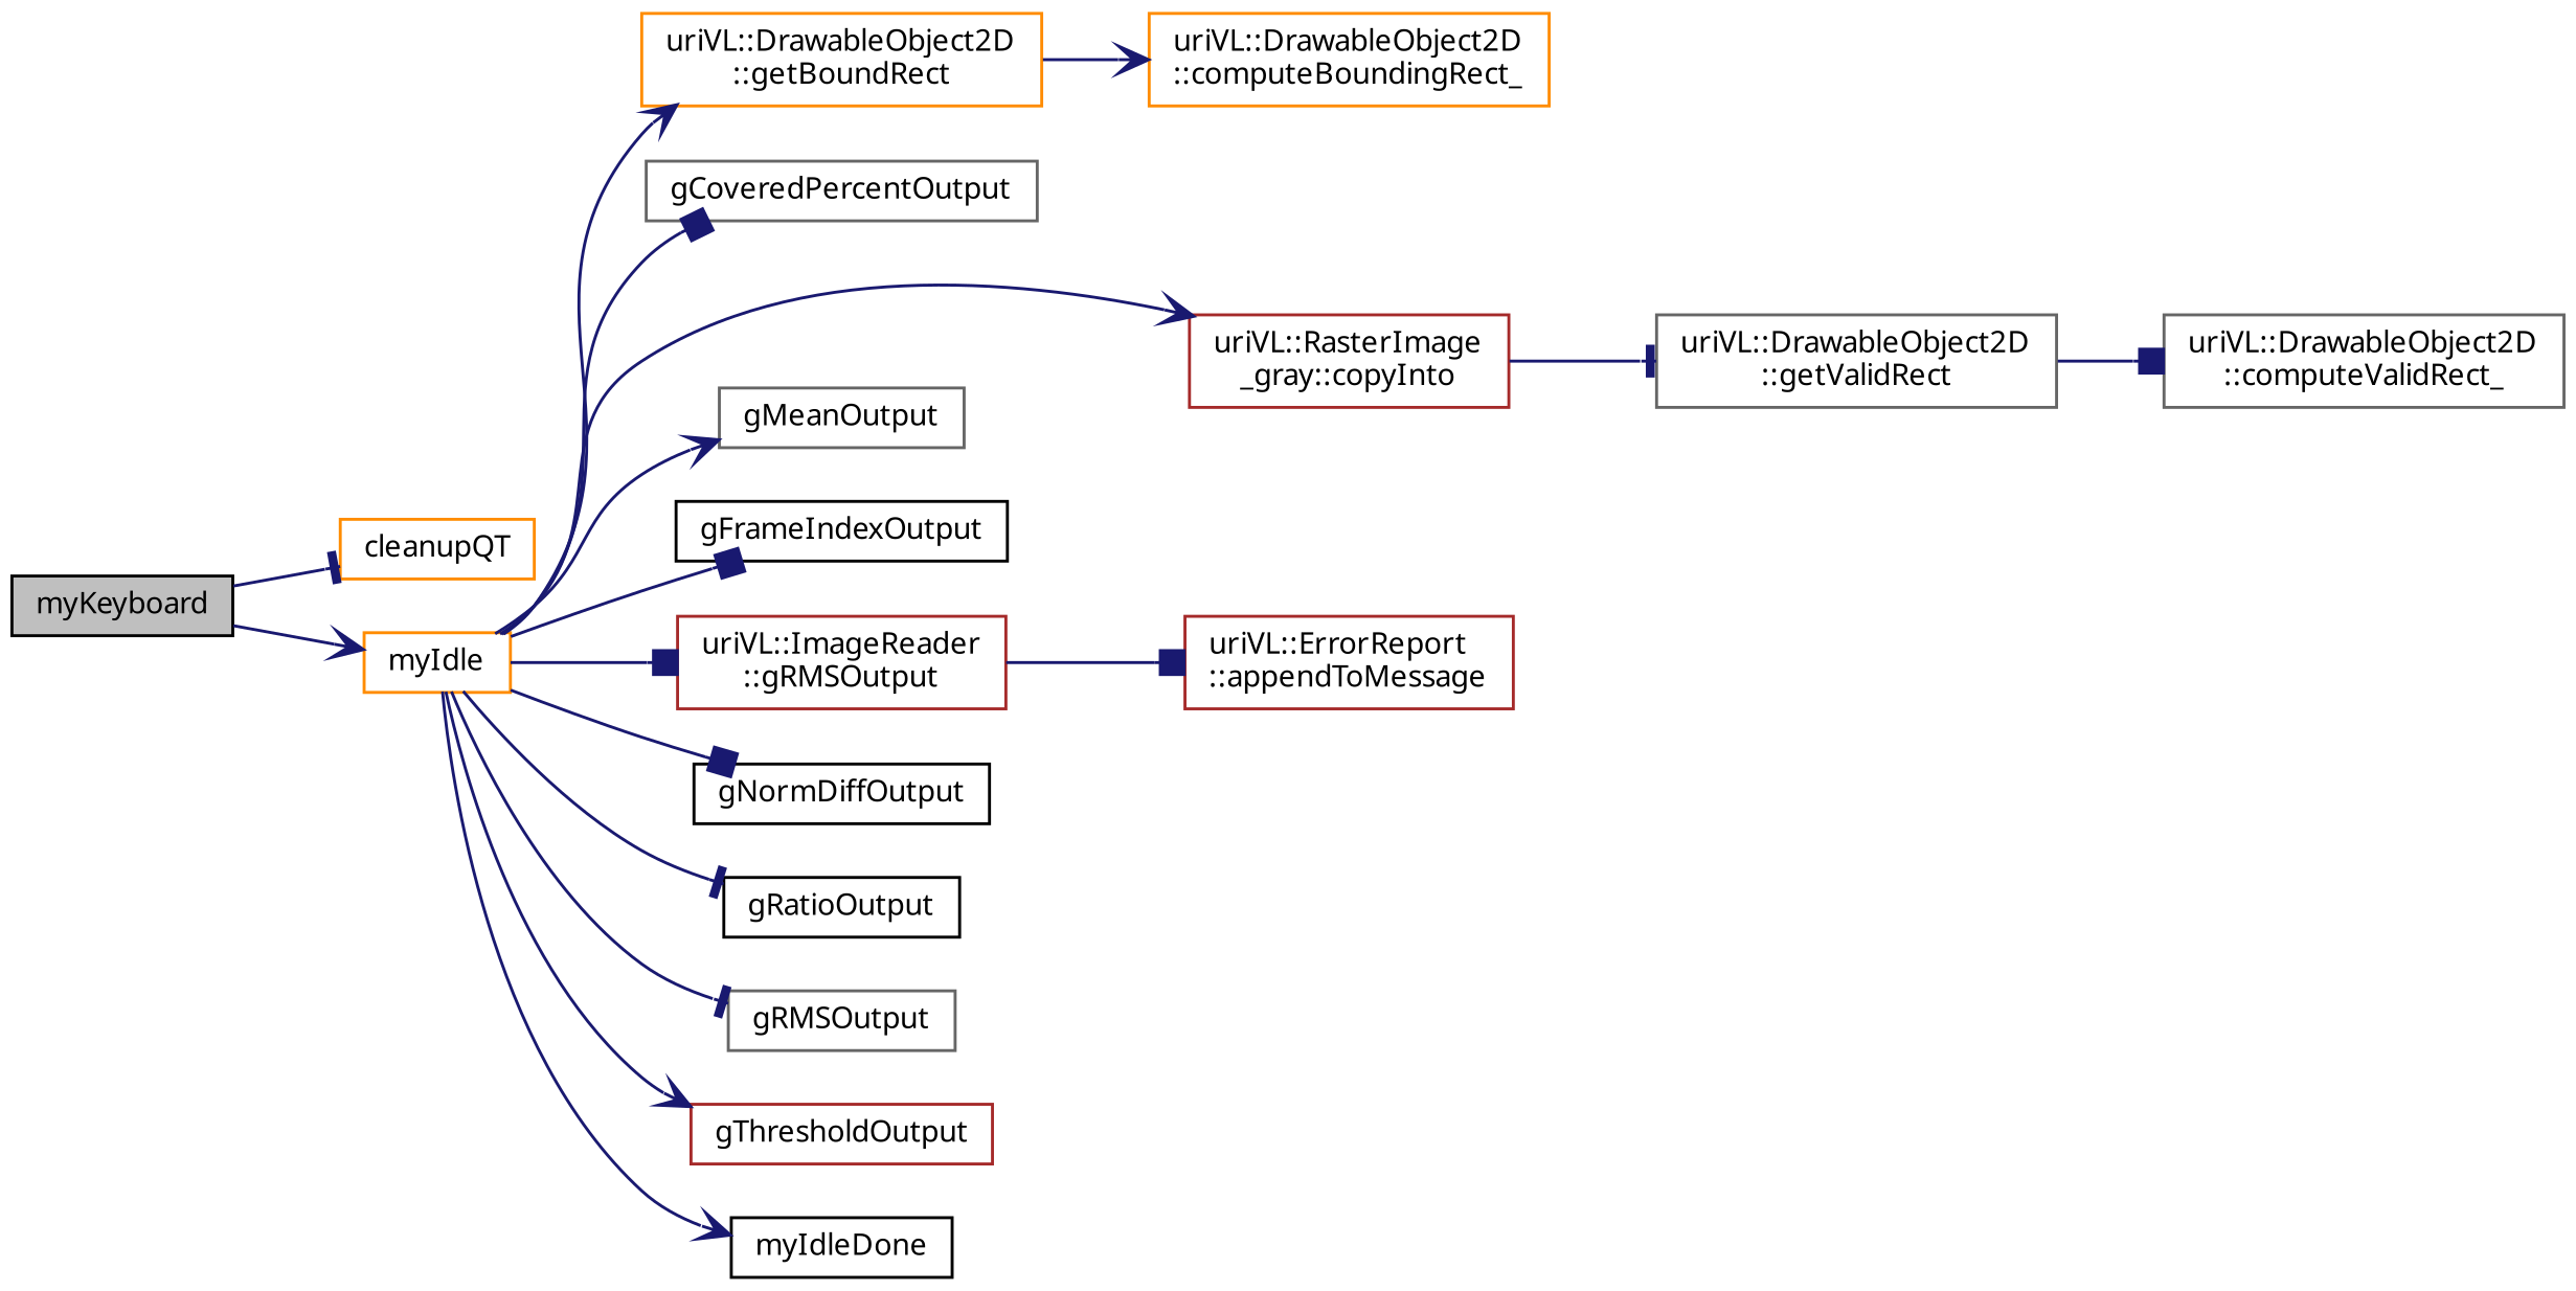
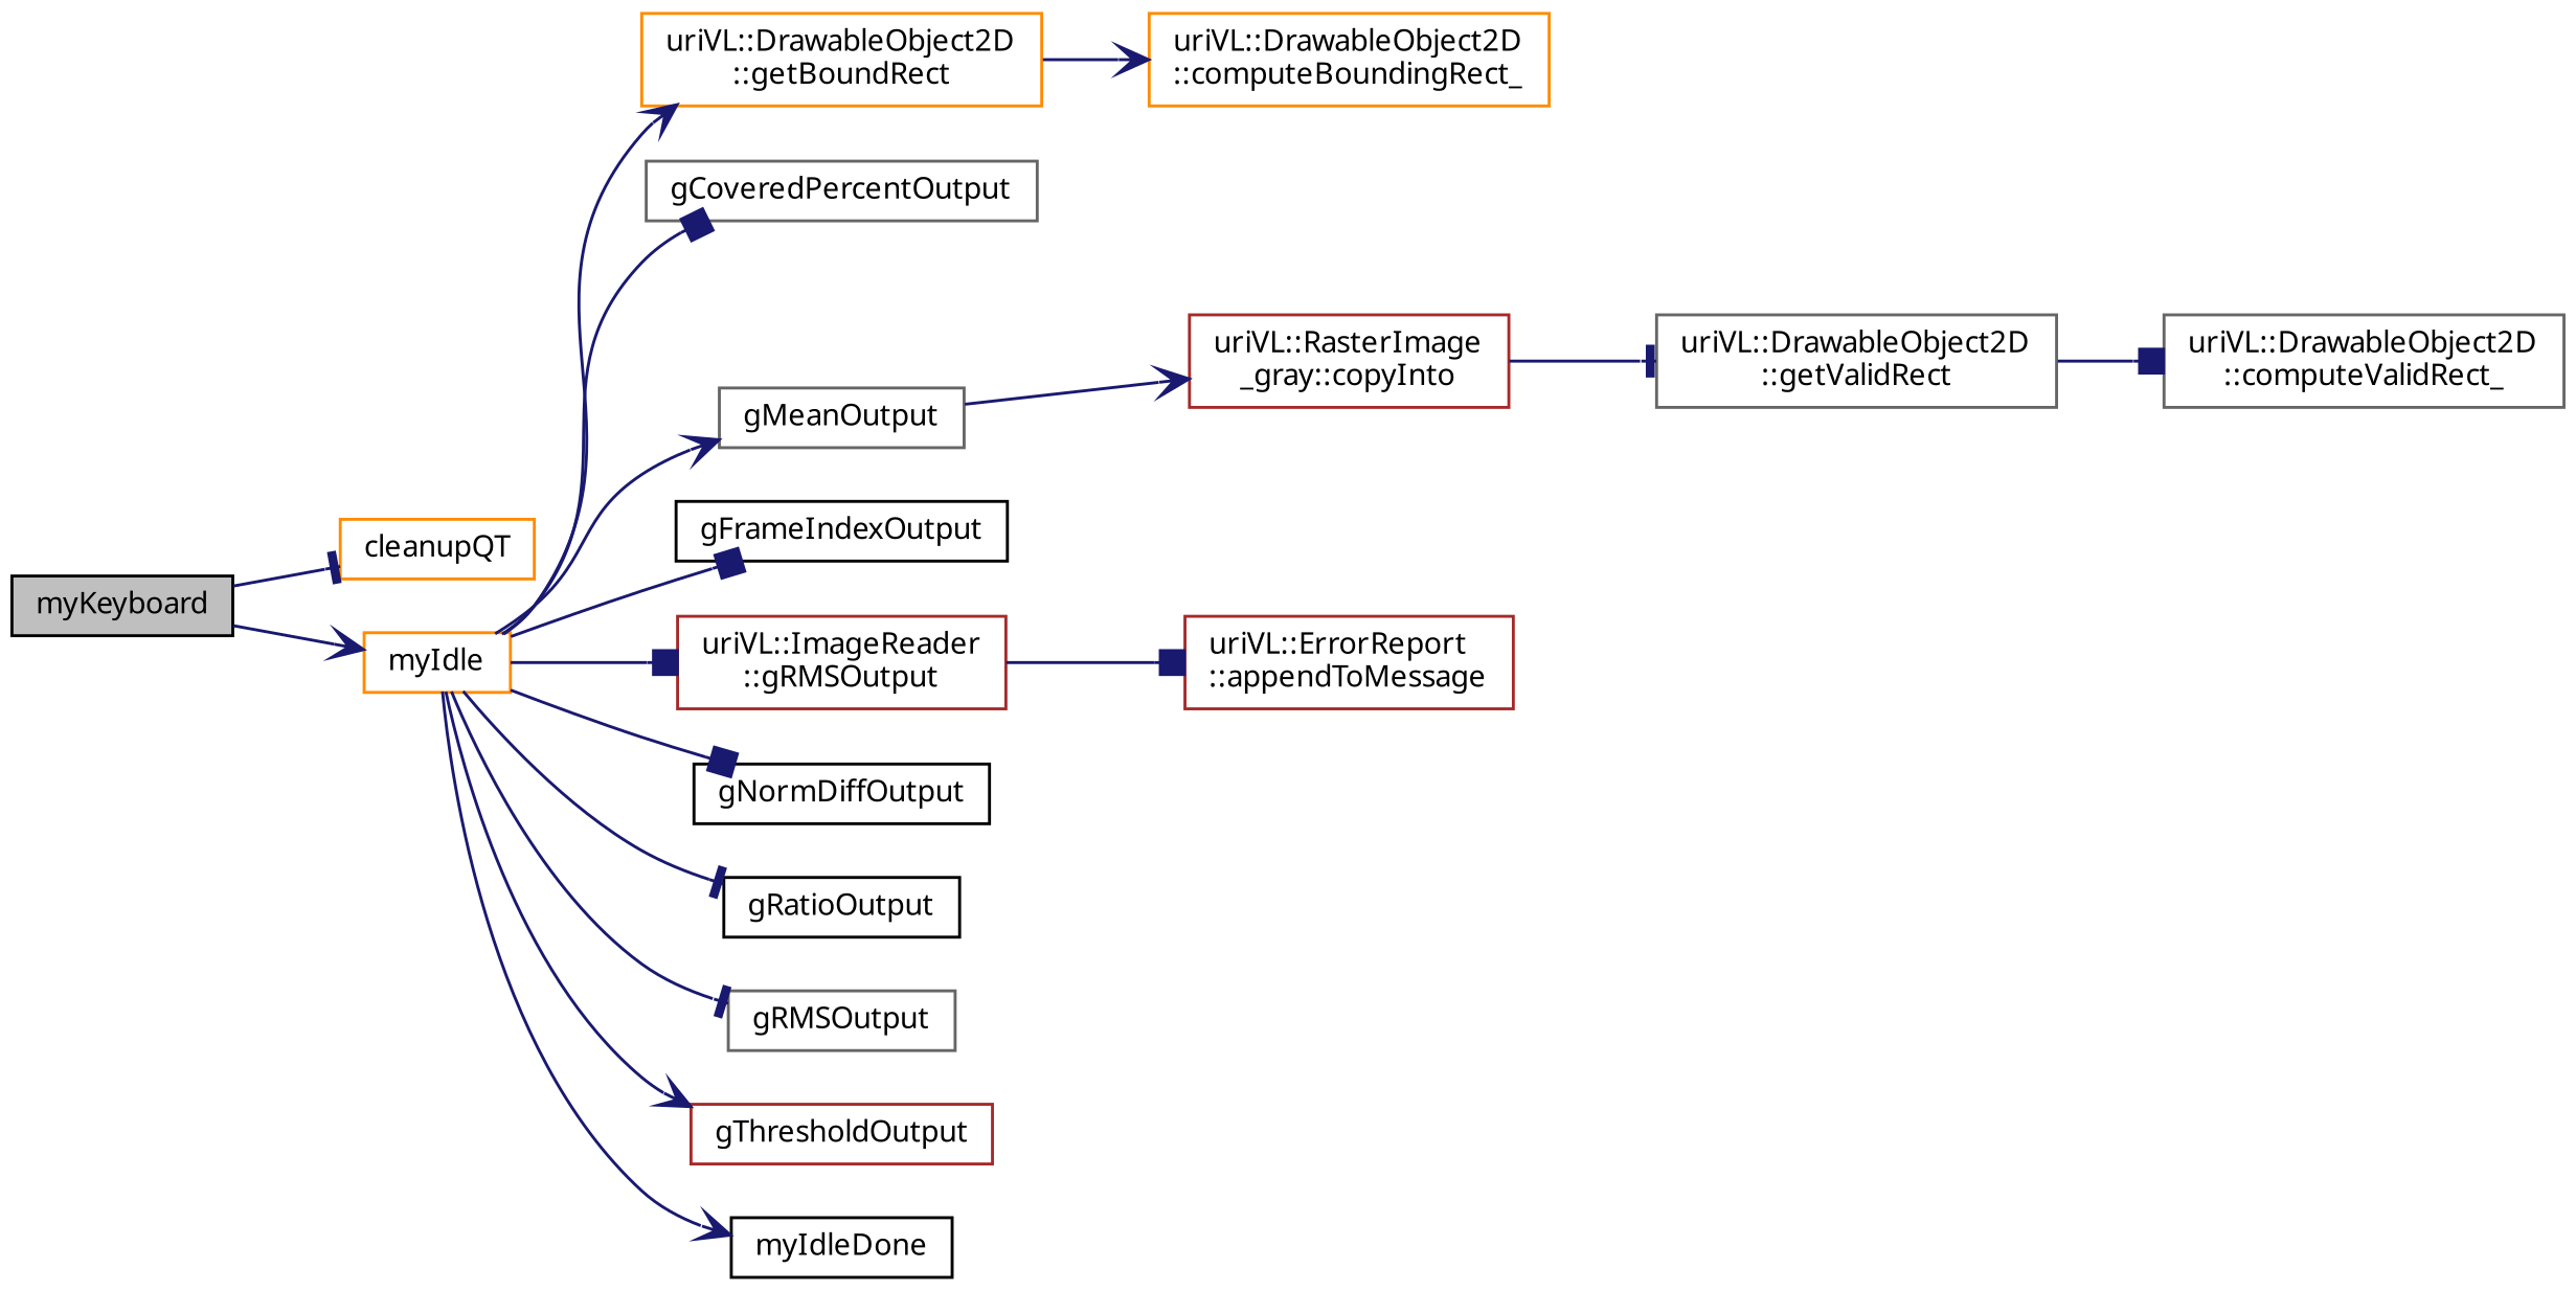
  digraph {
    fontname="Noto Sans"
    rankdir=LR
    node [color=black fillcolor=white fontname="Noto Sans" fontsize=10 shape=record style=filled]
    edge [arrowhead=vee color=midnightblue fontname="Noto Sans" fontsize=10 labelfontname=Helvetica labelfontsize=10 style=solid]
    n1 [fillcolor=grey75 fontcolor=black height=0.2 label=myKeyboard width=0.4]
    n2 [color=darkorange height=0.2 label=cleanupQT width=0.4]
    n3 [color=darkorange height=0.2 label=myIdle width=0.4]
    n4 [color=brown height=0.2 label="uriVL::RasterImage\l_gray::copyInto" width=0.4]
    n5 [color=gray40 height=0.2 label=gCoveredPercentOutput width=0.4]
    n6 [color=darkorange height=0.2 label="uriVL::DrawableObject2D\l::getBoundRect" width=0.4]
    n7 [color=brown height=0.2 label="uriVL::ImageReader\l::gRMSOutput" width=0.4]
    n8 [height=0.2 label=gFrameIndexOutput width=0.4]
    n9 [color=gray40 height=0.2 label=gMeanOutput width=0.4]
    n10 [height=0.2 label=gNormDiffOutput width=0.4]
    n11 [height=0.2 label=gRatioOutput width=0.4]
    n12 [color=gray40 height=0.2 label=gRMSOutput width=0.4]
    n13 [color=brown height=0.2 label=gThresholdOutput width=0.4]
    n14 [height=0.2 label=myIdleDone width=0.4]
    n15 [color=gray40 height=0.2 label="uriVL::DrawableObject2D\l::getValidRect" width=0.4]
    n16 [color=darkorange height=0.2 label="uriVL::DrawableObject2D\l::computeBoundingRect_" width=0.4]
    n17 [color=brown height=0.2 label="uriVL::ErrorReport\l::appendToMessage" width=0.4]
    n18 [color=gray40 height=0.2 label="uriVL::DrawableObject2D\l::computeValidRect_" width=0.4]
    n1 -> n2 [arrowhead=tee]
    n1 -> n3
-   n3 -> n4
+   n9 -> n4
    n3 -> n5 [arrowhead=box]
    n3 -> n6
    n3 -> n7 [arrowhead=box]
    n3 -> n8 [arrowhead=box]
    n3 -> n9
    n3 -> n10 [arrowhead=box]
    n3 -> n11 [arrowhead=tee]
    n3 -> n12 [arrowhead=tee]
    n3 -> n13
    n3 -> n14
    n4 -> n15 [arrowhead=tee]
    n6 -> n16
    n7 -> n17 [arrowhead=box]
    n15 -> n18 [arrowhead=box]
  }
